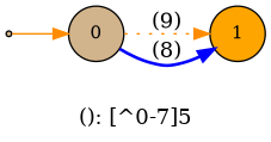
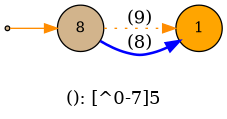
  digraph {
    label="(): [^0-7]5"
    rankdir=LR
    node [fillcolor=tan fontsize=12 shape=circle style=filled]
    edge [color=darkorange]
-   n1 [label=0]
+   n1 [label=8]
    n2 [fillcolor=orange label=1]
    n3 [label=2 shape=point]
    n1 -> n2 [label="(9)" style=dotted]
    n1 -> n2 [color=blue label="(8)" style=bold]
    n3 -> n1 [style=solid]
  }
